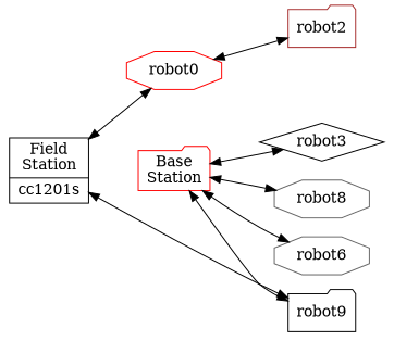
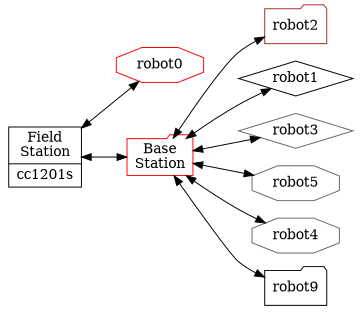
  digraph {
    rankdir=LR
    node [color=black shape=folder]
    edge [dir=both]
    n1 [label="Field\nStation|cc1201s" shape=record]
    n2 [color=red label="Base\nStation"]
    robot0 [color=red shape=octagon]
+   robot1 [shape=diamond]
    robot2 [color=brown]
-   robot3 [shape=diamond]
+   robot3 [color=gray40 shape=diamond]
    n7 [label=robot9]
-   robot5 [color=gray40 shape=octagon label=robot8]
-   robot6 [color=gray40 shape=octagon]
-   n1 -> n7
+   robot5 [color=gray40 shape=octagon]
+   robot6 [color=gray40 shape=octagon label=robot4]
+   n1 -> n2
    n1 -> robot0
-   robot0 -> robot2
+   n2 -> robot1
+   n2 -> robot2
    n2 -> robot3
    n2 -> n7
    n2 -> robot5
    n2 -> robot6
  }
